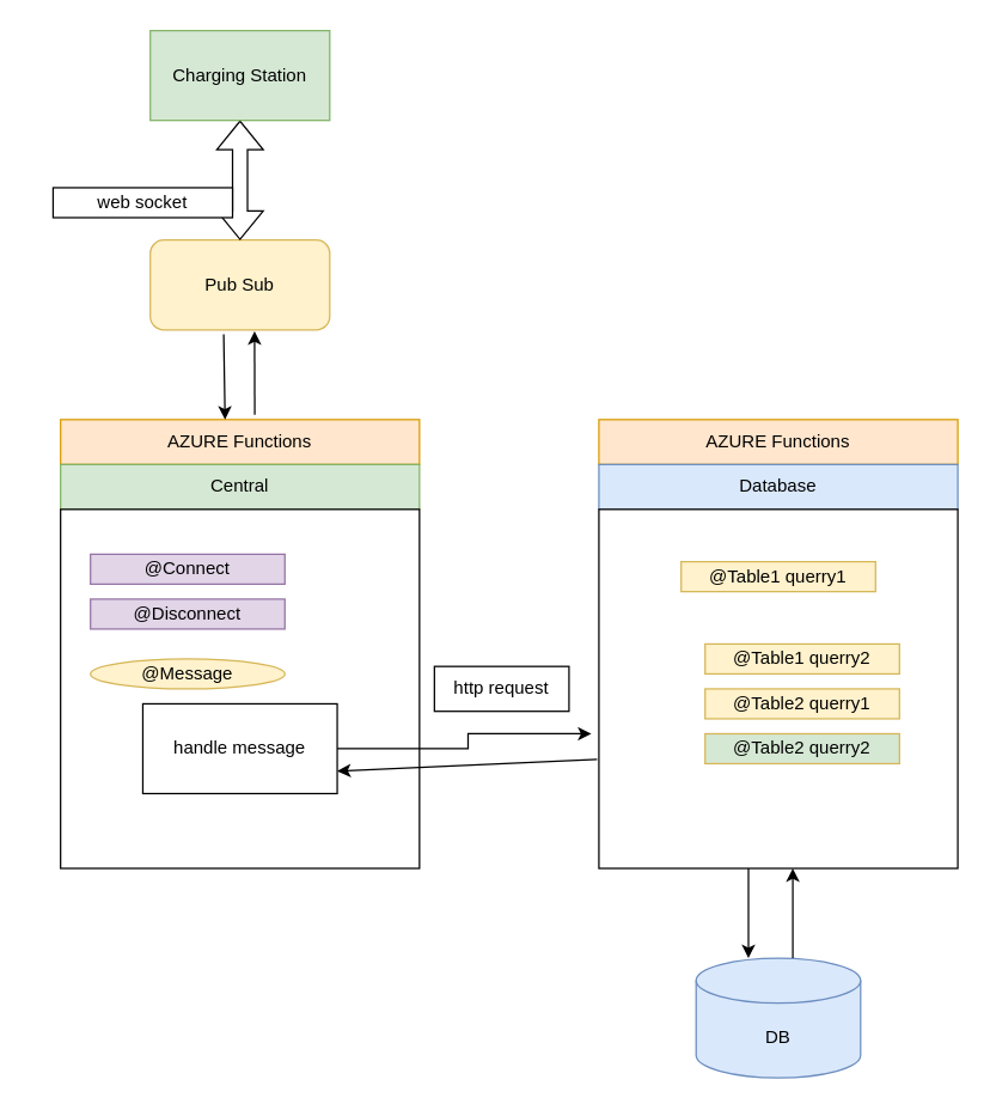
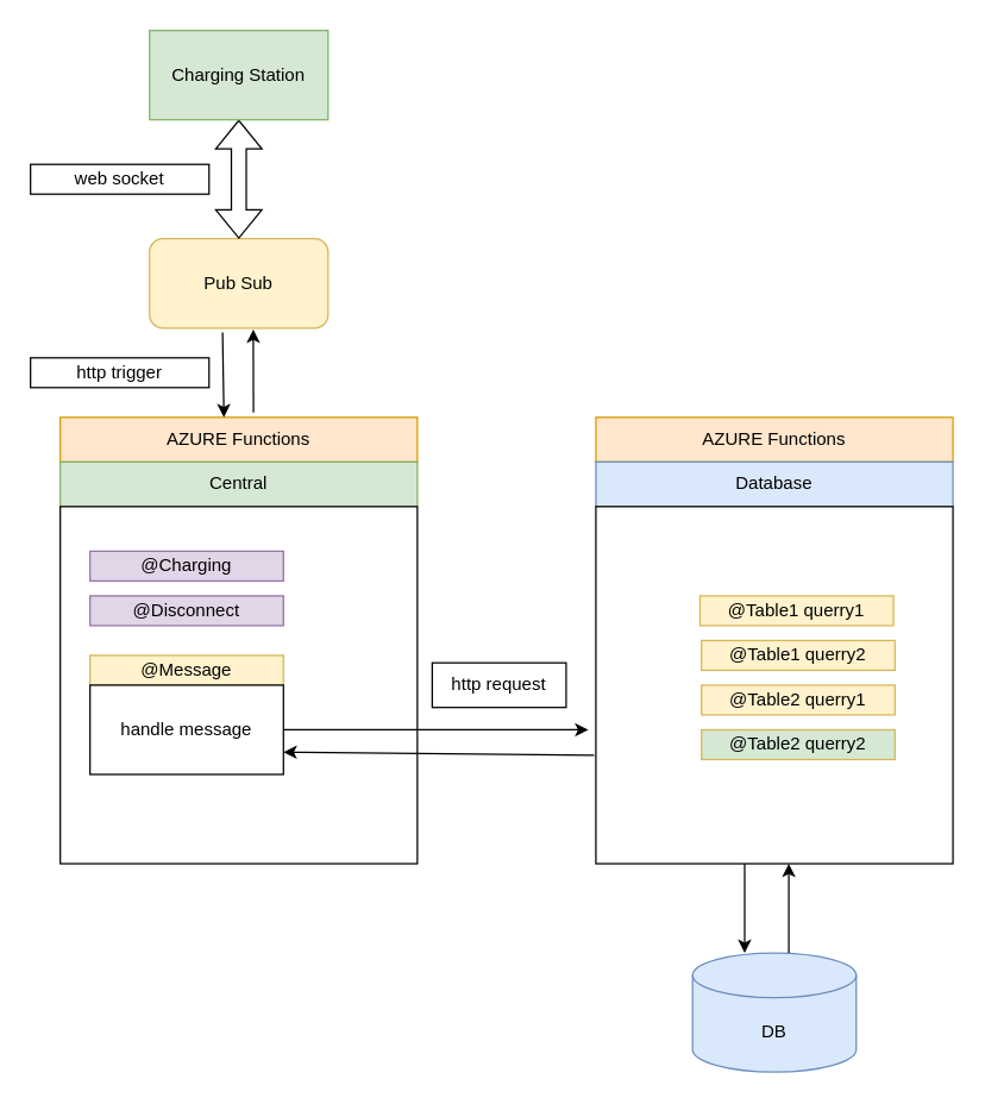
  <mxCell id="0" />
  <mxCell id="1" parent="0" />
  <mxCell id="2" value="&lt;div&gt;AZURE Functions&lt;/div&gt;" style="rounded=0;whiteSpace=wrap;html=1;fillColor=#ffe6cc;strokeColor=#d79b00;" vertex="1" parent="1"><mxGeometry x="40" y="280" width="240" height="30" as="geometry" /></mxCell>
  <mxCell id="3" value="Central" style="rounded=0;whiteSpace=wrap;html=1;fillColor=#d5e8d4;strokeColor=#82b366;" vertex="1" parent="1"><mxGeometry x="40" y="310" width="240" height="30" as="geometry" /></mxCell>
  <mxCell id="4" value="&lt;div&gt;AZURE Functions&lt;/div&gt;" style="rounded=0;whiteSpace=wrap;html=1;fillColor=#ffe6cc;strokeColor=#d79b00;" vertex="1" parent="1"><mxGeometry x="400" y="280" width="240" height="30" as="geometry" /></mxCell>
  <mxCell id="5" value="Database" style="rounded=0;whiteSpace=wrap;html=1;fillColor=#dae8fc;strokeColor=#6c8ebf;" vertex="1" parent="1"><mxGeometry x="400" y="310" width="240" height="30" as="geometry" /></mxCell>
  <mxCell id="6" value="" style="rounded=0;whiteSpace=wrap;html=1;" vertex="1" parent="1"><mxGeometry x="40" y="340" width="240" height="240" as="geometry" /></mxCell>
- <mxCell id="7" value="@Connect" style="rounded=0;whiteSpace=wrap;html=1;fillColor=#e1d5e7;strokeColor=#9673a6;" vertex="1" parent="1"><mxGeometry x="60" y="370" width="130" height="20" as="geometry" /></mxCell>
+ <mxCell id="7" value="@Charging" style="rounded=0;whiteSpace=wrap;html=1;fillColor=#e1d5e7;strokeColor=#9673a6;" vertex="1" parent="1"><mxGeometry x="60" y="370" width="130" height="20" as="geometry" /></mxCell>
  <mxCell id="8" value="@Disconnect" style="rounded=0;whiteSpace=wrap;html=1;fillColor=#e1d5e7;strokeColor=#9673a6;" vertex="1" parent="1"><mxGeometry x="60" y="400" width="130" height="20" as="geometry" /></mxCell>
- <mxCell id="9" value="@Message" style="ellipse;whiteSpace=wrap;html=1;fillColor=#fff2cc;strokeColor=#d6b656;" vertex="1" parent="1"><mxGeometry x="60" y="440" width="130" height="20" as="geometry" /></mxCell>
- <mxCell id="10" value="handle message" style="rounded=0;whiteSpace=wrap;html=1;" vertex="1" parent="1"><mxGeometry x="95" y="470" width="130" height="60" as="geometry" /></mxCell>
+ <mxCell id="9" value="@Message" style="rounded=0;whiteSpace=wrap;html=1;fillColor=#fff2cc;strokeColor=#d6b656;" vertex="1" parent="1"><mxGeometry x="60" y="440" width="130" height="20" as="geometry" /></mxCell>
+ <mxCell id="10" value="handle message" style="rounded=0;whiteSpace=wrap;html=1;" vertex="1" parent="1"><mxGeometry x="60" y="460" width="130" height="60" as="geometry" /></mxCell>
  <mxCell id="11" value="" style="rounded=0;whiteSpace=wrap;html=1;" vertex="1" parent="1"><mxGeometry x="400" y="340" width="240" height="240" as="geometry" /></mxCell>
  <mxCell id="12" style="edgeStyle=orthogonalEdgeStyle;rounded=0;orthogonalLoop=1;jettySize=auto;html=1;exitX=1;exitY=0.5;exitDx=0;exitDy=0;entryX=-0.021;entryY=0.625;entryDx=0;entryDy=0;entryPerimeter=0;" edge="1" parent="1" source="10" target="11"><mxGeometry relative="1" as="geometry" /></mxCell>
  <mxCell id="13" value="http request" style="rounded=0;whiteSpace=wrap;html=1;" vertex="1" parent="1"><mxGeometry x="290" y="445" width="90" height="30" as="geometry" /></mxCell>
- <mxCell id="14" value="@Table1 querry1" style="rounded=0;whiteSpace=wrap;html=1;fillColor=#fff2cc;strokeColor=#d6b656;" vertex="1" parent="1"><mxGeometry x="455" y="375" width="130" height="20" as="geometry" /></mxCell>
+ <mxCell id="14" value="@Table1 querry1" style="rounded=0;whiteSpace=wrap;html=1;fillColor=#fff2cc;strokeColor=#d6b656;" vertex="1" parent="1"><mxGeometry x="470" y="400" width="130" height="20" as="geometry" /></mxCell>
  <mxCell id="15" value="@Table1 querry2" style="rounded=0;whiteSpace=wrap;html=1;fillColor=#fff2cc;strokeColor=#d6b656;" vertex="1" parent="1"><mxGeometry x="471" y="430" width="130" height="20" as="geometry" /></mxCell>
  <mxCell id="16" value="@Table2 querry1" style="rounded=0;whiteSpace=wrap;html=1;fillColor=#fff2cc;strokeColor=#d6b656;" vertex="1" parent="1"><mxGeometry x="471" y="460" width="130" height="20" as="geometry" /></mxCell>
  <mxCell id="17" value="@Table2 querry2" style="rounded=0;whiteSpace=wrap;html=1;fillColor=#d5e8d4;strokeColor=#d6b656;" vertex="1" parent="1"><mxGeometry x="471" y="490" width="130" height="20" as="geometry" /></mxCell>
  <mxCell id="18" value="" style="endArrow=classic;html=1;rounded=0;entryX=1;entryY=0.75;entryDx=0;entryDy=0;exitX=-0.005;exitY=0.696;exitDx=0;exitDy=0;exitPerimeter=0;" edge="1" parent="1" source="11" target="10"><mxGeometry width="50" height="50" relative="1" as="geometry"><mxPoint x="350" y="550" as="sourcePoint" /><mxPoint x="410" y="480" as="targetPoint" /></mxGeometry></mxCell>
  <mxCell id="19" value="DB" style="shape=cylinder3;whiteSpace=wrap;html=1;boundedLbl=1;backgroundOutline=1;size=15;fillColor=#dae8fc;strokeColor=#6c8ebf;" vertex="1" parent="1"><mxGeometry x="465" y="640" width="110" height="80" as="geometry" /></mxCell>
  <mxCell id="20" value="" style="endArrow=classic;html=1;rounded=0;" edge="1" parent="1"><mxGeometry width="50" height="50" relative="1" as="geometry"><mxPoint x="500" y="580" as="sourcePoint" /><mxPoint x="500" y="640" as="targetPoint" /></mxGeometry></mxCell>
  <mxCell id="21" value="" style="endArrow=classic;html=1;rounded=0;" edge="1" parent="1"><mxGeometry width="50" height="50" relative="1" as="geometry"><mxPoint x="529.66" y="640" as="sourcePoint" /><mxPoint x="529.66" y="580" as="targetPoint" /></mxGeometry></mxCell>
  <mxCell id="22" value="Pub Sub" style="rounded=1;whiteSpace=wrap;html=1;fillColor=#fff2cc;strokeColor=#d6b656;" vertex="1" parent="1"><mxGeometry x="100" y="160" width="120" height="60" as="geometry" /></mxCell>
  <mxCell id="23" value="" style="shape=flexArrow;endArrow=classic;startArrow=classic;html=1;rounded=0;exitX=0.5;exitY=0;exitDx=0;exitDy=0;" edge="1" parent="1" source="22"><mxGeometry width="100" height="100" relative="1" as="geometry"><mxPoint x="60" y="180" as="sourcePoint" /><mxPoint x="160" y="80" as="targetPoint" /></mxGeometry></mxCell>
  <mxCell id="24" value="Charging Station" style="rounded=0;whiteSpace=wrap;html=1;fillColor=#d5e8d4;strokeColor=#82b366;" vertex="1" parent="1"><mxGeometry x="100" y="20" width="120" height="60" as="geometry" /></mxCell>
  <mxCell id="25" value="" style="endArrow=classic;html=1;rounded=0;exitX=0.409;exitY=1.05;exitDx=0;exitDy=0;exitPerimeter=0;" edge="1" parent="1" source="22"><mxGeometry width="50" height="50" relative="1" as="geometry"><mxPoint x="149.66" y="230" as="sourcePoint" /><mxPoint x="150" y="280" as="targetPoint" /></mxGeometry></mxCell>
  <mxCell id="26" value="" style="endArrow=classic;html=1;rounded=0;exitX=0.541;exitY=-0.107;exitDx=0;exitDy=0;exitPerimeter=0;entryX=0.581;entryY=1.016;entryDx=0;entryDy=0;entryPerimeter=0;" edge="1" parent="1" source="2" target="22"><mxGeometry width="50" height="50" relative="1" as="geometry"><mxPoint x="190" y="270" as="sourcePoint" /><mxPoint x="169.66" y="230" as="targetPoint" /></mxGeometry></mxCell>
- <mxCell id="27" value="web socket" style="rounded=0;whiteSpace=wrap;html=1;" vertex="1" parent="1"><mxGeometry x="35" y="125" width="120" height="20" as="geometry" /></mxCell>
+ <mxCell id="27" value="web socket" style="rounded=0;whiteSpace=wrap;html=1;" vertex="1" parent="1"><mxGeometry x="20" y="110" width="120" height="20" as="geometry" /></mxCell>
+ <mxCell id="28" value="http trigger" style="rounded=0;whiteSpace=wrap;html=1;" vertex="1" parent="1"><mxGeometry x="20" y="240" width="120" height="20" as="geometry" /></mxCell>
